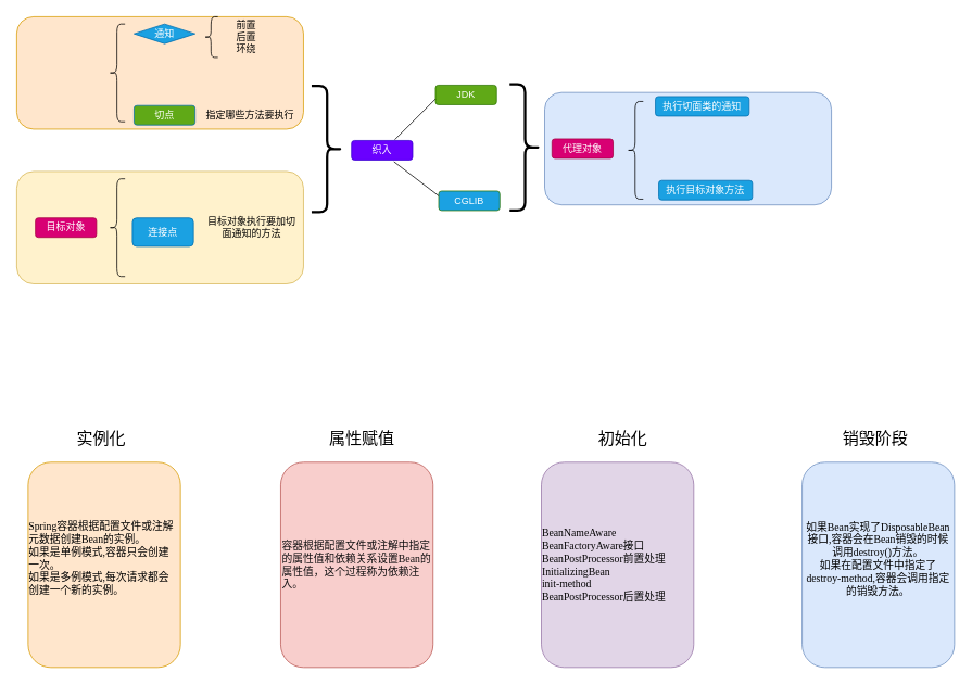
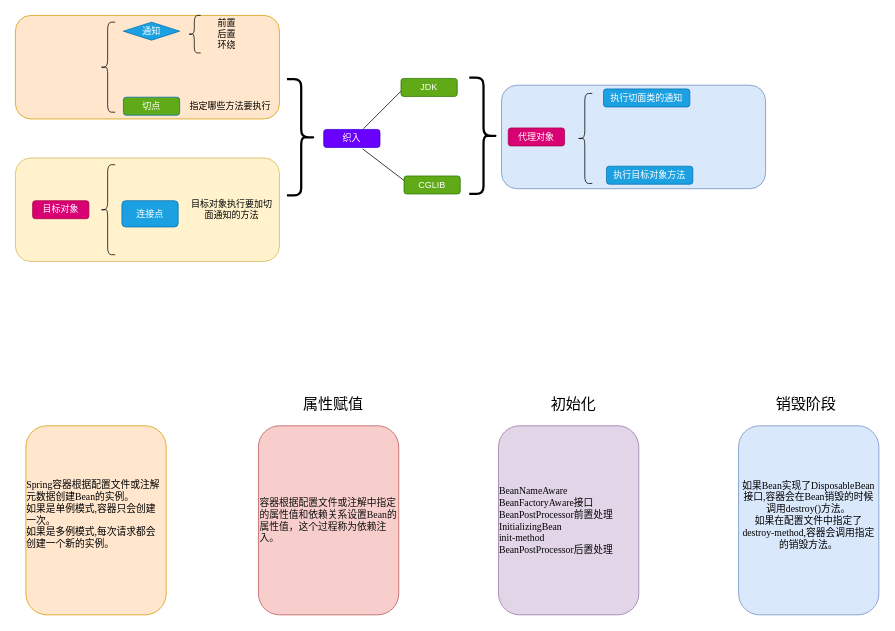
  <mxCell id="0" />
  <mxCell id="1" parent="0" />
  <mxCell id="2" value="" style="rounded=1;whiteSpace=wrap;html=1;fillColor=#ffe6cc;strokeColor=#d79b00;" vertex="1" parent="1"><mxGeometry x="20" y="20" width="352" height="138" as="geometry" /></mxCell>
  <mxCell id="3" value="" style="rounded=1;whiteSpace=wrap;html=1;fillColor=#fff2cc;strokeColor=#d6b656;" vertex="1" parent="1"><mxGeometry x="20" y="210" width="352" height="138" as="geometry" /></mxCell>
  <mxCell id="4" value="" style="rounded=1;whiteSpace=wrap;html=1;fillColor=#dae8fc;strokeColor=#6c8ebf;" vertex="1" parent="1"><mxGeometry x="668" y="113" width="352" height="138" as="geometry" /></mxCell>
  <mxCell id="5" value="" style="shape=curlyBracket;whiteSpace=wrap;html=1;rounded=1;labelPosition=left;verticalLabelPosition=middle;align=right;verticalAlign=middle;" vertex="1" parent="1"><mxGeometry x="133" y="29" width="20" height="120" as="geometry" /></mxCell>
  <mxCell id="6" value="" style="shape=curlyBracket;whiteSpace=wrap;html=1;rounded=1;labelPosition=left;verticalLabelPosition=middle;align=right;verticalAlign=middle;" vertex="1" parent="1"><mxGeometry x="133" y="219" width="20" height="120" as="geometry" /></mxCell>
  <mxCell id="7" value="" style="shape=curlyBracket;whiteSpace=wrap;html=1;rounded=1;labelPosition=left;verticalLabelPosition=middle;align=right;verticalAlign=middle;" vertex="1" parent="1"><mxGeometry x="769" y="124" width="20" height="120" as="geometry" /></mxCell>
  <mxCell id="8" value="通知" style="rhombus;whiteSpace=wrap;html=1;fillColor=#1ba1e2;fontColor=#ffffff;strokeColor=#006EAF;" vertex="1" parent="1"><mxGeometry x="164" y="29" width="75" height="24" as="geometry" /></mxCell>
  <mxCell id="9" value="目标对象" style="rounded=1;whiteSpace=wrap;html=1;fillColor=#d80073;fontColor=#ffffff;strokeColor=#A50040;" vertex="1" parent="1"><mxGeometry x="43" y="267" width="75" height="24" as="geometry" /></mxCell>
  <mxCell id="10" value="代理对象" style="rounded=1;whiteSpace=wrap;html=1;fillColor=#d80073;fontColor=#ffffff;strokeColor=#A50040;" vertex="1" parent="1"><mxGeometry x="677" y="170" width="75" height="24" as="geometry" /></mxCell>
  <mxCell id="11" value="切点" style="rounded=1;whiteSpace=wrap;html=1;fillColor=#60a917;fontColor=#ffffff;strokeColor=#006EAF;" vertex="1" parent="1"><mxGeometry x="164" y="129" width="75" height="24" as="geometry" /></mxCell>
  <mxCell id="12" value="连接点" style="rounded=1;whiteSpace=wrap;html=1;fillColor=#1ba1e2;fontColor=#ffffff;strokeColor=#006EAF;" vertex="1" parent="1"><mxGeometry x="162" y="267" width="75" height="35" as="geometry" /></mxCell>
  <mxCell id="13" value="执行切面类的通知" style="rounded=1;whiteSpace=wrap;html=1;fillColor=#1ba1e2;fontColor=#ffffff;strokeColor=#006EAF;" vertex="1" parent="1"><mxGeometry x="804" y="118" width="115" height="24" as="geometry" /></mxCell>
  <mxCell id="14" value="执行目标对象方法" style="rounded=1;whiteSpace=wrap;html=1;fillColor=#1ba1e2;fontColor=#ffffff;strokeColor=#006EAF;" vertex="1" parent="1"><mxGeometry x="808" y="221" width="115" height="24" as="geometry" /></mxCell>
  <mxCell id="15" value="" style="shape=curlyBracket;whiteSpace=wrap;html=1;rounded=1;flipH=1;labelPosition=right;verticalLabelPosition=middle;align=left;verticalAlign=middle;strokeWidth=3;" vertex="1" parent="1"><mxGeometry x="382" y="105" width="38" height="155" as="geometry" /></mxCell>
  <mxCell id="16" value="" style="shape=curlyBracket;whiteSpace=wrap;html=1;rounded=1;labelPosition=left;verticalLabelPosition=middle;align=right;verticalAlign=middle;" vertex="1" parent="1"><mxGeometry x="250" y="20" width="17" height="50" as="geometry" /></mxCell>
  <mxCell id="17" value="前置&lt;br&gt;后置&lt;br&gt;环绕" style="text;html=1;align=center;verticalAlign=middle;whiteSpace=wrap;rounded=0;" vertex="1" parent="1"><mxGeometry x="272" y="22.5" width="60" height="45" as="geometry" /></mxCell>
  <mxCell id="18" value="指定哪些方法要执行" style="text;html=1;align=center;verticalAlign=middle;whiteSpace=wrap;rounded=0;" vertex="1" parent="1"><mxGeometry x="248" y="126" width="117" height="30" as="geometry" /></mxCell>
  <mxCell id="19" value="目标对象执行要加切面通知的方法" style="text;html=1;align=center;verticalAlign=middle;whiteSpace=wrap;rounded=0;" vertex="1" parent="1"><mxGeometry x="250" y="264" width="117" height="30" as="geometry" /></mxCell>
  <mxCell id="20" value="织入" style="rounded=1;whiteSpace=wrap;html=1;fillColor=#6a00ff;fontColor=#ffffff;strokeColor=#3700CC;" vertex="1" parent="1"><mxGeometry x="431" y="172" width="75" height="24" as="geometry" /></mxCell>
  <mxCell id="21" value="" style="shape=curlyBracket;whiteSpace=wrap;html=1;rounded=1;flipH=1;labelPosition=right;verticalLabelPosition=middle;align=left;verticalAlign=middle;strokeWidth=3;" vertex="1" parent="1"><mxGeometry x="625" y="103" width="38" height="155" as="geometry" /></mxCell>
  <mxCell id="22" value="JDK" style="rounded=1;whiteSpace=wrap;html=1;fillColor=#60a917;fontColor=#ffffff;strokeColor=#2D7600;" vertex="1" parent="1"><mxGeometry x="534" y="104" width="75" height="24" as="geometry" /></mxCell>
- <mxCell id="23" value="CGLIB" style="rounded=1;whiteSpace=wrap;html=1;fillColor=#1ba1e2;fontColor=#ffffff;strokeColor=#2D7600;" vertex="1" parent="1"><mxGeometry x="538" y="234" width="75" height="24" as="geometry" /></mxCell>
+ <mxCell id="23" value="CGLIB" style="rounded=1;whiteSpace=wrap;html=1;fillColor=#60a917;fontColor=#ffffff;strokeColor=#2D7600;" vertex="1" parent="1"><mxGeometry x="538" y="234" width="75" height="24" as="geometry" /></mxCell>
  <mxCell id="24" value="" style="endArrow=none;html=1;rounded=0;" edge="1" parent="1"><mxGeometry width="50" height="50" relative="1" as="geometry"><mxPoint x="484" y="171" as="sourcePoint" /><mxPoint x="534" y="121" as="targetPoint" /></mxGeometry></mxCell>
  <mxCell id="25" value="" style="endArrow=none;html=1;rounded=0;entryX=0;entryY=0.25;entryDx=0;entryDy=0;entryPerimeter=0;" edge="1" parent="1" target="23"><mxGeometry width="50" height="50" relative="1" as="geometry"><mxPoint x="483" y="198" as="sourcePoint" /><mxPoint x="527" y="237" as="targetPoint" /></mxGeometry></mxCell>
  <mxCell id="26" value="&lt;div style=&quot;orphans: 4; text-align: left;&quot;&gt;&lt;span style=&quot;font-size: 13px; white-space-collapse: preserve;&quot;&gt;&lt;font face=&quot;Comic Sans MS&quot;&gt;Spring容器根据配置文件或注解元数据创建Bean的实例。&lt;br&gt;如果是单例模式,容器只会创建一次。&lt;br&gt;如果是多例模式,每次请求都会创建一个新的实例。&lt;/font&gt;&lt;br&gt;&lt;/span&gt;&lt;/div&gt;&lt;div style=&quot;orphans: 4; text-align: left;&quot;&gt;&lt;span style=&quot;font-size: 13px; white-space-collapse: preserve;&quot;&gt;&lt;br&gt;&lt;/span&gt;&lt;/div&gt;" style="rounded=1;whiteSpace=wrap;html=1;fillColor=#ffe6cc;strokeColor=#d79b00;fontSize=9;fontFamily=Comic Sans MS;fontColor=default;" vertex="1" parent="1"><mxGeometry x="34" y="567" width="187" height="252" as="geometry" /></mxCell>
  <mxCell id="27" value="&lt;p style=&quot;orphans: 4;&quot;&gt;&lt;font color=&quot;#0f0f10&quot; style=&quot;&quot;&gt;&lt;span style=&quot;white-space-collapse: preserve;&quot;&gt;&lt;font face=&quot;Comic Sans MS&quot; style=&quot;font-size: 13px;&quot;&gt;容器根据配置文件或注解中指定的属性值和依赖关系设置Bean的属性值，这个过程称为依赖注入。&lt;/font&gt;&lt;/span&gt;&lt;/font&gt;&lt;/p&gt;" style="rounded=1;whiteSpace=wrap;html=1;fillColor=#f8cecc;strokeColor=#b85450;align=left;fontSize=9;" vertex="1" parent="1"><mxGeometry x="344" y="567" width="187" height="252" as="geometry" /></mxCell>
  <mxCell id="28" value="&lt;div style=&quot;orphans: 4; text-align: left;&quot;&gt;&lt;p&gt;&lt;font face=&quot;Comic Sans MS&quot; style=&quot;font-size: 13px;&quot; color=&quot;#050505&quot;&gt;&lt;span style=&quot;white-space-collapse: preserve;&quot;&gt;BeanNameAware&lt;br&gt;&lt;/span&gt;&lt;/font&gt;&lt;font face=&quot;Comic Sans MS&quot; style=&quot;font-size: 13px;&quot; color=&quot;#050505&quot;&gt;&lt;span style=&quot;white-space-collapse: preserve;&quot;&gt;BeanFactoryAware接口BeanPostProcessor前置处理InitializingBean&lt;br&gt;&lt;/span&gt;&lt;/font&gt;&lt;font face=&quot;Comic Sans MS&quot; style=&quot;font-size: 13px;&quot; color=&quot;#050505&quot;&gt;&lt;span style=&quot;white-space-collapse: preserve;&quot;&gt;init-method&lt;br&gt;&lt;/span&gt;&lt;/font&gt;&lt;font face=&quot;Comic Sans MS&quot; style=&quot;font-size: 13px;&quot; color=&quot;#050505&quot;&gt;&lt;span style=&quot;white-space-collapse: preserve;&quot;&gt;BeanPostProcessor后置处理&lt;/span&gt;&lt;/font&gt;&lt;/p&gt;&lt;/div&gt;" style="rounded=1;whiteSpace=wrap;html=1;fillColor=#e1d5e7;strokeColor=#9673a6;" vertex="1" parent="1"><mxGeometry x="664" y="567" width="187" height="252" as="geometry" /></mxCell>
  <mxCell id="29" value="&lt;p style=&quot;font-size: 13px;&quot;&gt;&lt;font style=&quot;font-size: 13px;&quot; face=&quot;Comic Sans MS&quot;&gt;如果Bean实现了DisposableBean接口,容器会在Bean销毁的时候调用destroy()方法。&lt;br&gt;如果在配置文件中指定了destroy-method,容器会调用指定的销毁方法。&lt;/font&gt;&lt;/p&gt;&lt;div&gt;&lt;br&gt;&lt;/div&gt;" style="rounded=1;whiteSpace=wrap;html=1;fillColor=#dae8fc;strokeColor=#6c8ebf;" vertex="1" parent="1"><mxGeometry x="984" y="567" width="187" height="252" as="geometry" /></mxCell>
- <mxCell id="30" value="实例化" style="text;html=1;align=center;verticalAlign=middle;whiteSpace=wrap;rounded=0;fontFamily=Comic Sans MS;fontSize=20;" vertex="1" parent="1"><mxGeometry x="74" y="517" width="100" height="40" as="geometry" /></mxCell>
  <mxCell id="31" value="属性赋值" style="text;html=1;align=center;verticalAlign=middle;whiteSpace=wrap;rounded=0;fontFamily=Comic Sans MS;fontSize=20;" vertex="1" parent="1"><mxGeometry x="394" y="517" width="100" height="40" as="geometry" /></mxCell>
  <mxCell id="32" value="初始化" style="text;html=1;align=center;verticalAlign=middle;whiteSpace=wrap;rounded=0;fontFamily=Comic Sans MS;fontSize=20;" vertex="1" parent="1"><mxGeometry x="714" y="517" width="100" height="40" as="geometry" /></mxCell>
  <mxCell id="33" value="销毁阶段" style="text;html=1;align=center;verticalAlign=middle;whiteSpace=wrap;rounded=0;fontFamily=Comic Sans MS;fontSize=20;" vertex="1" parent="1"><mxGeometry x="1024" y="517" width="100" height="40" as="geometry" /></mxCell>
